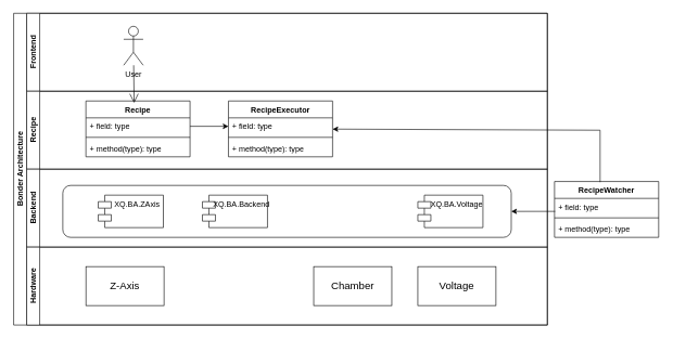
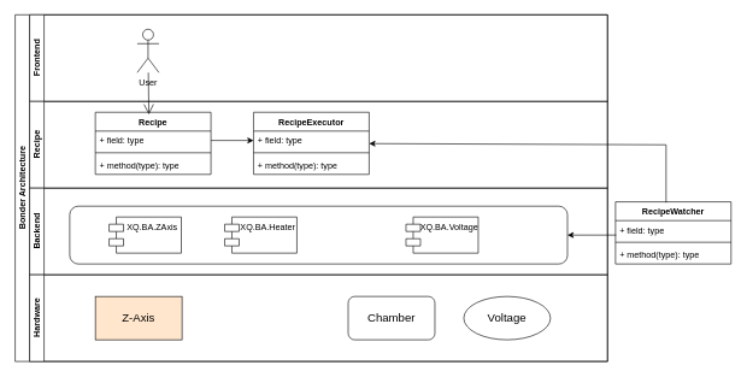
  <mxCell id="0" />
  <mxCell id="1" parent="0" />
  <mxCell id="2" value="Bonder Architecture" style="swimlane;childLayout=stackLayout;resizeParent=1;resizeParentMax=0;horizontal=0;startSize=20;horizontalStack=0;html=1;fillColor=none;" vertex="1" parent="1"><mxGeometry x="20" y="20" width="820" height="480" as="geometry" /></mxCell>
  <mxCell id="3" value="Frontend" style="swimlane;startSize=20;horizontal=0;html=1;" vertex="1" parent="2"><mxGeometry x="20" width="800" height="120" as="geometry" /></mxCell>
  <mxCell id="4" value="Recipe" style="swimlane;startSize=20;horizontal=0;html=1;" vertex="1" parent="2"><mxGeometry x="20" y="120" width="800" height="120" as="geometry" /></mxCell>
  <mxCell id="5" value="User" style="shape=umlActor;verticalLabelPosition=bottom;verticalAlign=top;html=1;" vertex="1" parent="4"><mxGeometry x="149" y="-100" width="30" height="60" as="geometry" /></mxCell>
  <mxCell id="6" value="Recipe" style="swimlane;fontStyle=1;align=center;verticalAlign=top;childLayout=stackLayout;horizontal=1;startSize=26;horizontalStack=0;resizeParent=1;resizeParentMax=0;resizeLast=0;collapsible=1;marginBottom=0;whiteSpace=wrap;html=1;" vertex="1" parent="4"><mxGeometry x="91" y="15" width="160" height="86" as="geometry"><mxRectangle x="320" y="15" width="80" height="30" as="alternateBounds" /></mxGeometry></mxCell>
  <mxCell id="7" value="+ field: type" style="text;strokeColor=none;fillColor=none;align=left;verticalAlign=top;spacingLeft=4;spacingRight=4;overflow=hidden;rotatable=0;points=[[0,0.5],[1,0.5]];portConstraint=eastwest;whiteSpace=wrap;html=1;" vertex="1" parent="6"><mxGeometry y="26" width="160" height="26" as="geometry" /></mxCell>
  <mxCell id="8" value="" style="line;strokeWidth=1;fillColor=none;align=left;verticalAlign=middle;spacingTop=-1;spacingLeft=3;spacingRight=3;rotatable=0;labelPosition=right;points=[];portConstraint=eastwest;strokeColor=inherit;" vertex="1" parent="6"><mxGeometry y="52" width="160" height="8" as="geometry" /></mxCell>
  <mxCell id="9" value="+ method(type): type" style="text;strokeColor=none;fillColor=none;align=left;verticalAlign=top;spacingLeft=4;spacingRight=4;overflow=hidden;rotatable=0;points=[[0,0.5],[1,0.5]];portConstraint=eastwest;whiteSpace=wrap;html=1;" vertex="1" parent="6"><mxGeometry y="60" width="160" height="26" as="geometry" /></mxCell>
  <mxCell id="10" value="" style="endArrow=open;endFill=1;endSize=12;html=1;rounded=0;entryX=0.463;entryY=0.035;entryDx=0;entryDy=0;entryPerimeter=0;" edge="1" parent="4" source="5" target="6"><mxGeometry width="160" relative="1" as="geometry"><mxPoint x="132" y="-10" as="sourcePoint" /><mxPoint x="321" y="-60" as="targetPoint" /></mxGeometry></mxCell>
  <mxCell id="11" value="RecipeExecutor" style="swimlane;fontStyle=1;align=center;verticalAlign=top;childLayout=stackLayout;horizontal=1;startSize=26;horizontalStack=0;resizeParent=1;resizeParentMax=0;resizeLast=0;collapsible=1;marginBottom=0;whiteSpace=wrap;html=1;" vertex="1" parent="4"><mxGeometry x="310" y="15" width="160" height="86" as="geometry" /></mxCell>
  <mxCell id="12" value="+ field: type" style="text;strokeColor=none;fillColor=none;align=left;verticalAlign=top;spacingLeft=4;spacingRight=4;overflow=hidden;rotatable=0;points=[[0,0.5],[1,0.5]];portConstraint=eastwest;whiteSpace=wrap;html=1;" vertex="1" parent="11"><mxGeometry y="26" width="160" height="26" as="geometry" /></mxCell>
  <mxCell id="13" value="" style="line;strokeWidth=1;fillColor=none;align=left;verticalAlign=middle;spacingTop=-1;spacingLeft=3;spacingRight=3;rotatable=0;labelPosition=right;points=[];portConstraint=eastwest;strokeColor=inherit;" vertex="1" parent="11"><mxGeometry y="52" width="160" height="8" as="geometry" /></mxCell>
  <mxCell id="14" value="+ method(type): type" style="text;strokeColor=none;fillColor=none;align=left;verticalAlign=top;spacingLeft=4;spacingRight=4;overflow=hidden;rotatable=0;points=[[0,0.5],[1,0.5]];portConstraint=eastwest;whiteSpace=wrap;html=1;" vertex="1" parent="11"><mxGeometry y="60" width="160" height="26" as="geometry" /></mxCell>
  <mxCell id="15" value="" style="endArrow=classic;html=1;rounded=0;entryX=0;entryY=0.5;entryDx=0;entryDy=0;exitX=1;exitY=0.5;exitDx=0;exitDy=0;" edge="1" parent="4" source="7" target="12"><mxGeometry width="50" height="50" relative="1" as="geometry"><mxPoint x="251" y="60" as="sourcePoint" /><mxPoint x="301" y="10" as="targetPoint" /></mxGeometry></mxCell>
  <mxCell id="16" value="Backend" style="swimlane;startSize=20;horizontal=0;html=1;" vertex="1" parent="2"><mxGeometry x="20" y="240" width="800" height="120" as="geometry"><mxRectangle x="20" y="120" width="460" height="30" as="alternateBounds" /></mxGeometry></mxCell>
  <mxCell id="17" value="XQ.BA.ZAxis" style="shape=module;align=left;spacingLeft=20;align=center;verticalAlign=top;whiteSpace=wrap;html=1;" vertex="1" parent="16"><mxGeometry x="110" y="40" width="100" height="50" as="geometry" /></mxCell>
- <mxCell id="18" value="XQ.BA.Backend" style="shape=module;align=left;spacingLeft=20;align=center;verticalAlign=top;whiteSpace=wrap;html=1;" vertex="1" parent="16"><mxGeometry x="270" y="40" width="100" height="50" as="geometry" /></mxCell>
- <mxCell id="19" value="XQ.BA.Voltage" style="shape=module;align=left;spacingLeft=20;align=center;verticalAlign=top;whiteSpace=wrap;html=1;" vertex="1" parent="16"><mxGeometry x="601" y="40" width="100" height="50" as="geometry" /></mxCell>
+ <mxCell id="18" value="XQ.BA.Heater" style="shape=module;align=left;spacingLeft=20;align=center;verticalAlign=top;whiteSpace=wrap;html=1;" vertex="1" parent="16"><mxGeometry x="270" y="40" width="100" height="50" as="geometry" /></mxCell>
+ <mxCell id="19" value="XQ.BA.Voltage" style="shape=module;align=left;spacingLeft=20;align=center;verticalAlign=top;whiteSpace=wrap;html=1;" vertex="1" parent="16"><mxGeometry x="521" y="40" width="100" height="50" as="geometry" /></mxCell>
  <mxCell id="20" value="" style="rounded=1;whiteSpace=wrap;html=1;fillColor=none;" vertex="1" parent="16"><mxGeometry x="55.5" y="25" width="689" height="80" as="geometry" /></mxCell>
  <mxCell id="21" value="Hardware" style="swimlane;startSize=20;horizontal=0;html=1;" vertex="1" parent="2"><mxGeometry x="20" y="360" width="800" height="120" as="geometry" /></mxCell>
- <mxCell id="22" value="&lt;font style=&quot;font-size: 16px;&quot;&gt;Z-Axis&lt;/font&gt;" style="rounded=0;whiteSpace=wrap;html=1;" vertex="1" parent="21"><mxGeometry x="91" y="30" width="120" height="60" as="geometry" /></mxCell>
- <mxCell id="23" value="&lt;span style=&quot;font-size: 16px;&quot;&gt;Chamber&lt;/span&gt;" style="rounded=0;whiteSpace=wrap;html=1;" vertex="1" parent="21"><mxGeometry x="441" y="30" width="120" height="60" as="geometry" /></mxCell>
- <mxCell id="24" value="&lt;span style=&quot;font-size: 16px;&quot;&gt;Voltage&lt;/span&gt;" style="rounded=0;whiteSpace=wrap;html=1;" vertex="1" parent="21"><mxGeometry x="601" y="30" width="120" height="60" as="geometry" /></mxCell>
+ <mxCell id="22" value="&lt;font style=&quot;font-size: 16px;&quot;&gt;Z-Axis&lt;/font&gt;" style="rounded=0;whiteSpace=wrap;html=1;fillColor=#ffe6cc;" vertex="1" parent="21"><mxGeometry x="91" y="30" width="120" height="60" as="geometry" /></mxCell>
+ <mxCell id="23" value="&lt;span style=&quot;font-size: 16px;&quot;&gt;Chamber&lt;/span&gt;" style="whiteSpace=wrap;html=1;rounded=1;" vertex="1" parent="21"><mxGeometry x="441" y="30" width="120" height="60" as="geometry" /></mxCell>
+ <mxCell id="24" value="&lt;span style=&quot;font-size: 16px;&quot;&gt;Voltage&lt;/span&gt;" style="ellipse;whiteSpace=wrap;html=1;" vertex="1" parent="21"><mxGeometry x="601" y="30" width="120" height="60" as="geometry" /></mxCell>
  <mxCell id="25" value="RecipeWatcher" style="swimlane;fontStyle=1;align=center;verticalAlign=top;childLayout=stackLayout;horizontal=1;startSize=26;horizontalStack=0;resizeParent=1;resizeParentMax=0;resizeLast=0;collapsible=1;marginBottom=0;whiteSpace=wrap;html=1;" vertex="1" parent="1"><mxGeometry x="851" y="279" width="160" height="86" as="geometry" /></mxCell>
  <mxCell id="26" value="+ field: type" style="text;strokeColor=none;fillColor=none;align=left;verticalAlign=top;spacingLeft=4;spacingRight=4;overflow=hidden;rotatable=0;points=[[0,0.5],[1,0.5]];portConstraint=eastwest;whiteSpace=wrap;html=1;" vertex="1" parent="25"><mxGeometry y="26" width="160" height="26" as="geometry" /></mxCell>
  <mxCell id="27" value="" style="line;strokeWidth=1;fillColor=none;align=left;verticalAlign=middle;spacingTop=-1;spacingLeft=3;spacingRight=3;rotatable=0;labelPosition=right;points=[];portConstraint=eastwest;strokeColor=inherit;" vertex="1" parent="25"><mxGeometry y="52" width="160" height="8" as="geometry" /></mxCell>
  <mxCell id="28" value="+ method(type): type" style="text;strokeColor=none;fillColor=none;align=left;verticalAlign=top;spacingLeft=4;spacingRight=4;overflow=hidden;rotatable=0;points=[[0,0.5],[1,0.5]];portConstraint=eastwest;whiteSpace=wrap;html=1;" vertex="1" parent="25"><mxGeometry y="60" width="160" height="26" as="geometry" /></mxCell>
  <mxCell id="29" value="" style="endArrow=classic;html=1;rounded=0;" edge="1" parent="1" target="11"><mxGeometry width="50" height="50" relative="1" as="geometry"><mxPoint x="921" y="280" as="sourcePoint" /><mxPoint x="971" y="230" as="targetPoint" /><Array as="points"><mxPoint x="921" y="200" /></Array></mxGeometry></mxCell>
  <mxCell id="30" value="" style="endArrow=classic;html=1;rounded=0;exitX=0.006;exitY=0.769;exitDx=0;exitDy=0;exitPerimeter=0;entryX=1;entryY=0.5;entryDx=0;entryDy=0;" edge="1" parent="1" source="26" target="20"><mxGeometry width="50" height="50" relative="1" as="geometry"><mxPoint x="821" y="340" as="sourcePoint" /><mxPoint x="871" y="290" as="targetPoint" /></mxGeometry></mxCell>
